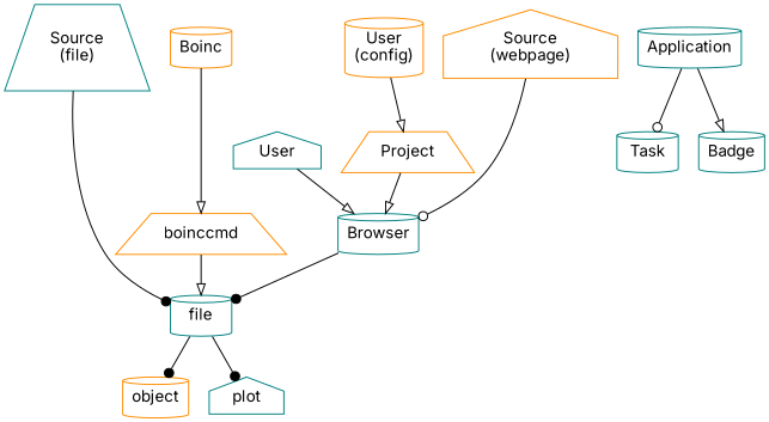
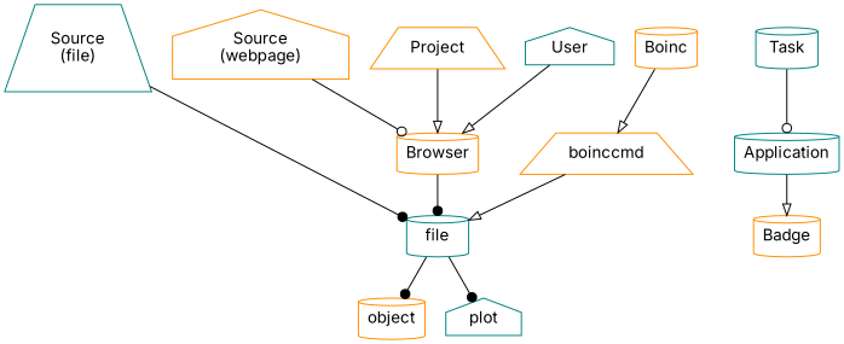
  digraph {
    fontname=Inter
    node [color=teal fontname=Inter shape=cylinder]
    edge [arrowhead=onormal fontname=Inter]
-   "User\n(config)" [color=darkorange]
    "Source\n(webpage)" [color=darkorange shape=house]
    "Source\n(file)" [shape=trapezium]
    Boinc [color=darkorange]
    Project [color=darkorange shape=trapezium]
-   Browser
+   Browser [color=darkorange]
    n7 [label=file]
    boinccmd [color=darkorange shape=trapezium]
    User [shape=house]
    Application
    Task
-   Badge
+   Badge [color=darkorange]
    object [color=darkorange]
    plot [shape=house]
    subgraph sub_1 {
      rank=same
-     "User\n(config)"
      "Source\n(webpage)"
      "Source\n(file)"
      Boinc
    }
-   "User\n(config)" -> Project
    "Source\n(webpage)" -> Browser [arrowhead=odot]
    "Source\n(file)" -> n7 [arrowhead=dot]
    Boinc -> boinccmd
    Project -> Browser
    Browser -> n7 [arrowhead=dot]
    n7 -> object [arrowhead=dot]
    n7 -> plot [arrowhead=dot]
    boinccmd -> n7
    User -> Browser
-   Application -> Task [arrowhead=odot]
+   Task -> Application [arrowhead=odot]
    Application -> Badge
  }
